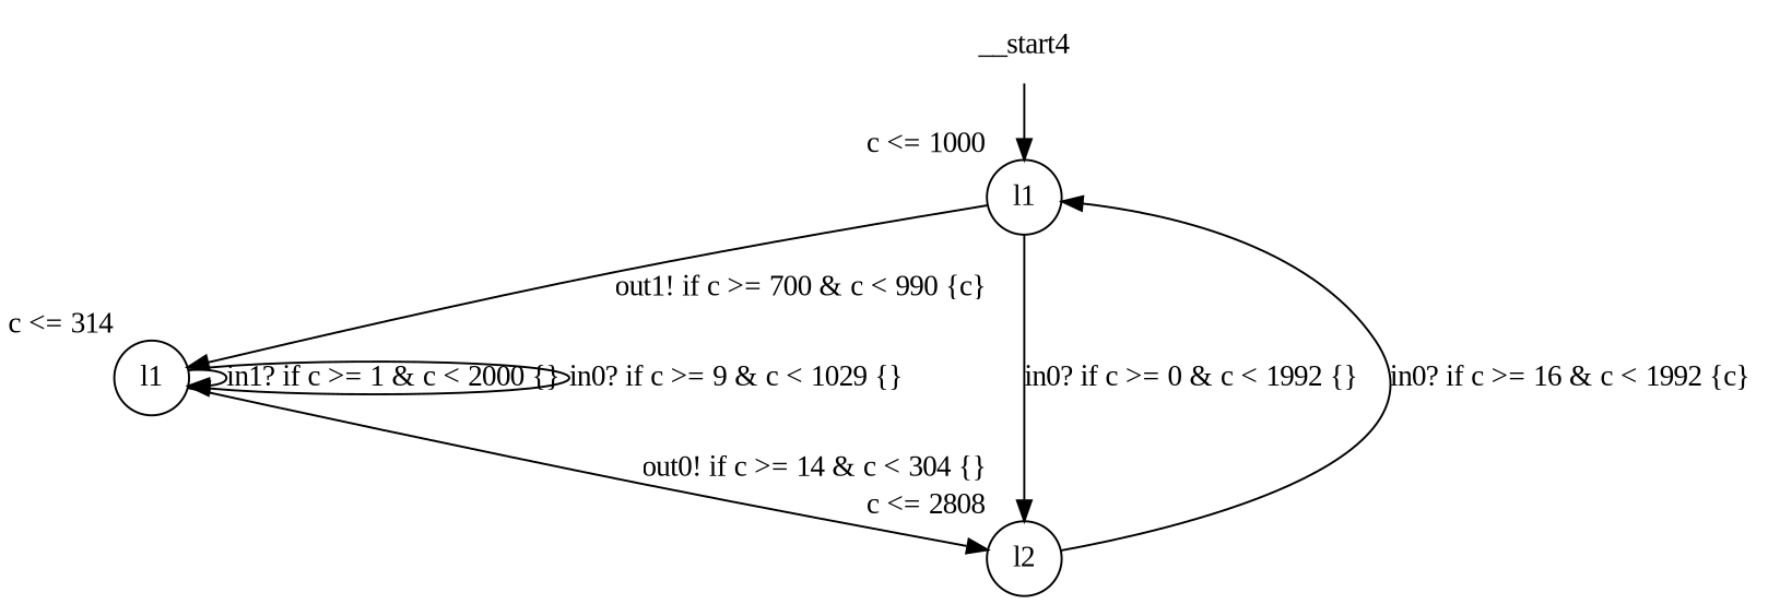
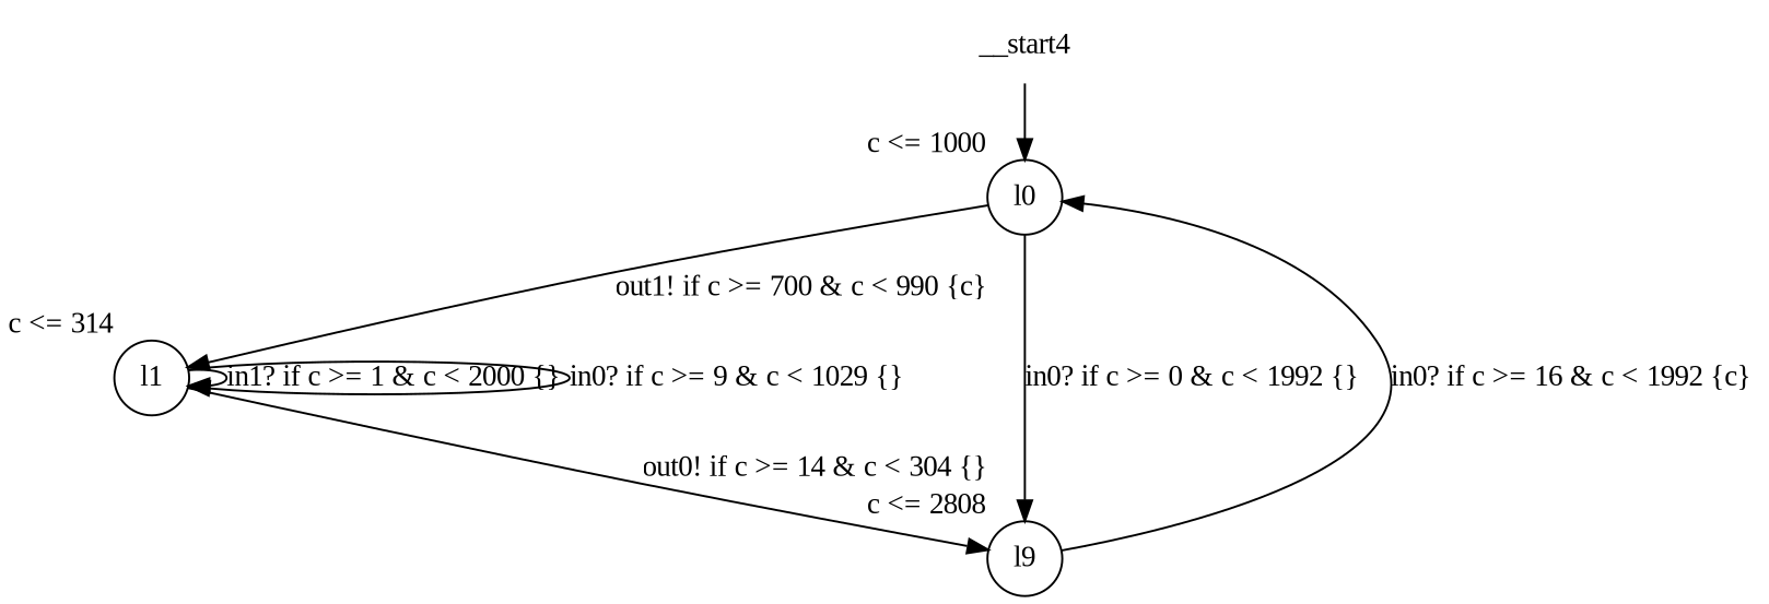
  digraph {
    fontname="Liberation Serif"
    node [fontname="Liberation Serif" shape=circle margin=0]
    edge [fontname="Liberation Serif"]
    n1 [label=__start4 shape=none margin=""]
-   n2 [label=l1 xlabel="c <= 1000"]
+   n2 [label=l0 xlabel="c <= 1000"]
    n3 [label=l1 xlabel="c <= 314"]
-   n4 [label=l2 xlabel="c <= 2808"]
+   n4 [label=l9 xlabel="c <= 2808"]
    n1 -> n2
    n2 -> n3 [label="out1! if c >= 700 & c < 990 {c} "]
    n2 -> n4 [label="in0? if c >= 0 & c < 1992 {} "]
    n3 -> n3 [label="in1? if c >= 1 & c < 2000 {} "]
    n3 -> n3 [label="in0? if c >= 9 & c < 1029 {} "]
    n3 -> n4 [label="out0! if c >= 14 & c < 304 {} "]
    n4 -> n2 [label="in0? if c >= 16 & c < 1992 {c} "]
  }
